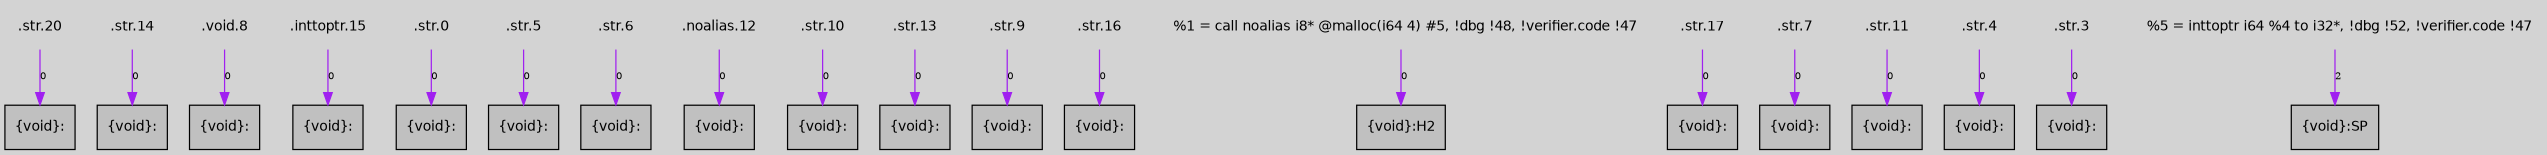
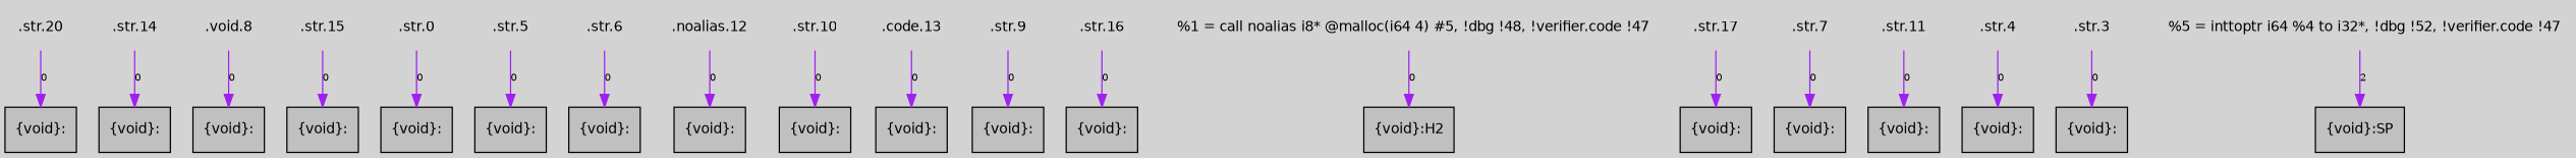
  digraph {
    bgcolor=lightgray
    fontname=Helvetica
    node [fontname=Helvetica fontsize=11 shape=record]
    edge [arrowtail=tee color=purple fontsize=8]
    n1 [fillcolor=gray label="{\{void\}:}" style=filled]
    n2 [fillcolor=gray label="{\{void\}:}" style=filled]
    n3 [fillcolor=gray label="{\{void\}:}" style=filled]
    n4 [fillcolor=gray label="{\{void\}:}" style=filled]
    n5 [fillcolor=gray label="{\{void\}:}" style=filled]
    n6 [fillcolor=gray label="{\{void\}:}" style=filled]
    n7 [fillcolor=gray label="{\{void\}:}" style=filled]
    n8 [fillcolor=gray label="{\{void\}:}" style=filled]
    n9 [fillcolor=gray label="{\{void\}:}" style=filled]
    n10 [fillcolor=gray label="{\{void\}:}" style=filled]
    n11 [fillcolor=gray label="{\{void\}:}" style=filled]
    n12 [fillcolor=gray label="{\{void\}:}" style=filled]
    n13 [fillcolor=gray label="{\{void\}:H2}" style=filled]
    n14 [fillcolor=gray label="{\{void\}:}" style=filled]
    n15 [fillcolor=gray label="{\{void\}:}" style=filled]
    n16 [fillcolor=gray label="{\{void\}:}" style=filled]
    n17 [fillcolor=gray label="{\{void\}:}" style=filled]
    n18 [fillcolor=gray label="{\{void\}:}" style=filled]
    n19 [fillcolor=gray label="{\{void\}:SP}" style=filled]
    n20 [label=".str.20" shape=plaintext]
    n21 [label=".str.14" shape=plaintext]
    n22 [label=".void.8" shape=plaintext]
-   n23 [label=".inttoptr.15" shape=plaintext]
+   n23 [label=".str.15" shape=plaintext]
    n24 [label=".str.0" shape=plaintext]
    n25 [label=".str.5" shape=plaintext]
    n26 [label=".str.6" shape=plaintext]
    n27 [label=".noalias.12" shape=plaintext]
    n28 [label=".str.10" shape=plaintext]
-   n29 [label=".str.13" shape=plaintext]
+   n29 [label=".code.13" shape=plaintext]
    n30 [label=".str.9" shape=plaintext]
    n31 [label=".str.16" shape=plaintext]
    n32 [label="  %1 = call noalias i8* @malloc(i64 4) #5, !dbg !48, !verifier.code !47" shape=plaintext]
    n33 [label=".str.17" shape=plaintext]
    n34 [label=".str.7" shape=plaintext]
    n35 [label=".str.11" shape=plaintext]
    n36 [label=".str.4" shape=plaintext]
    n37 [label=".str.3" shape=plaintext]
    n38 [label="  %5 = inttoptr i64 %4 to i32*, !dbg !52, !verifier.code !47" shape=plaintext]
    n20 -> n1 [label=0]
    n21 -> n2 [label=0]
    n22 -> n3 [label=0]
    n23 -> n4 [label=0]
    n24 -> n5 [label=0]
    n25 -> n6 [label=0]
    n26 -> n7 [label=0]
    n27 -> n8 [label=0]
    n28 -> n9 [label=0]
    n29 -> n10 [label=0]
    n30 -> n11 [label=0]
    n31 -> n12 [label=0]
    n32 -> n13 [label=0]
    n33 -> n14 [label=0]
    n34 -> n15 [label=0]
    n35 -> n16 [label=0]
    n36 -> n17 [label=0]
    n37 -> n18 [label=0]
    n38 -> n19 [label=2]
  }
